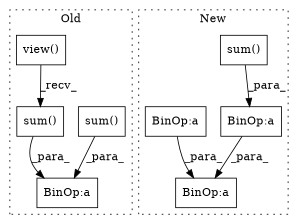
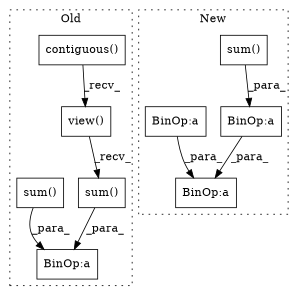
  digraph {
    node [a=75 shape=box]
+   n1 [l=19 label="contiguous()" s=467]
    n2 [a=82 l=25 label="BinOp:a" s=680]
    n3 [l=13 label="sum()" s=689]
    n4 [l="25,1" label="view()" s="467,494"]
    n5 [l=12 label="sum()" s=674]
    n6 [l="10,13" label="sum()" s="584,611"]
    n7 [a=82 l=3 label="BinOp:a" s=819]
    n8 [a=82 l=1 label="BinOp:a" s=658]
    n9 [a=82 l=4 label="BinOp:a" s=718]
    subgraph cluster_1 {
      label=Old
      style=dotted
+     n1
      n2
      n3
      n4
      n5
    }
    subgraph cluster_2 {
      label=New
      style=dotted
      n6
      n7
      n8
      n9
    }
+   n1 -> n4 [label=_recv_]
    n3 -> n2 [label=_para_]
    n4 -> n5 [label=_recv_]
    n5 -> n2 [label=_para_]
    n6 -> n9 [label=_para_]
    n8 -> n7 [label=_para_]
    n9 -> n7 [label=_para_]
  }
